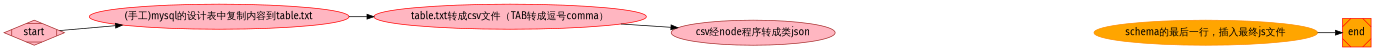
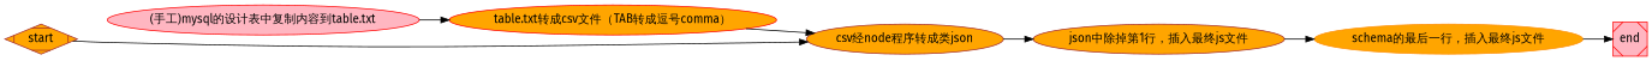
  digraph {
    fontname="Fira Sans"
    rankdir=LR
    node [color=brown fillcolor=orange fontname="Fira Sans" style=filled]
    edge [fontname="Fira Sans"]
-   start [fillcolor=lightpink shape=Mdiamond]
+   start [shape=Mdiamond]
    n2 [color=red fillcolor=lightpink label="(手工)mysql的设计表中复制内容到table.txt"]
-   n3 [color=red fillcolor=lightpink label="table.txt转成csv文件（TAB转成逗号comma）"]
-   n4 [fillcolor=lightpink label="csv经node程序转成类json"]
+   n3 [color=red label="table.txt转成csv文件（TAB转成逗号comma）"]
+   n4 [label="csv经node程序转成类json"]
+   n5 [label="json中除掉第1行，插入最终js文件"]
    n6 [color=darkorange label="schema的最后一行，插入最终js文件"]
-   end [color=red shape=Msquare]
-   start -> n2
+   end [color=red fillcolor=lightpink shape=Msquare]
+   start -> n4
    n2 -> n3
    n3 -> n4
+   n4 -> n5
+   n5 -> n6
    n6 -> end
  }
